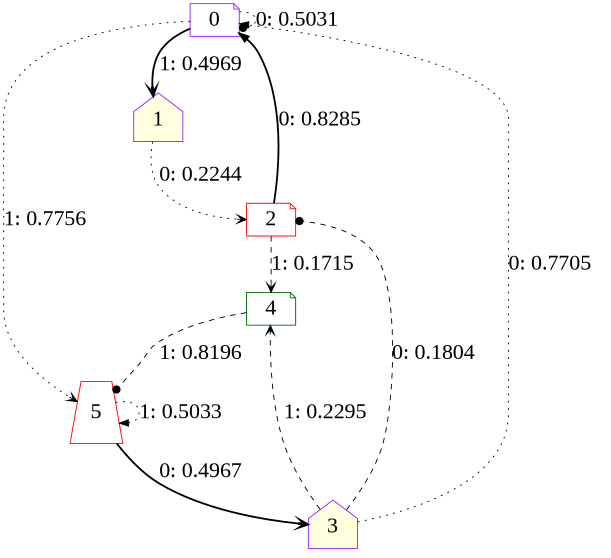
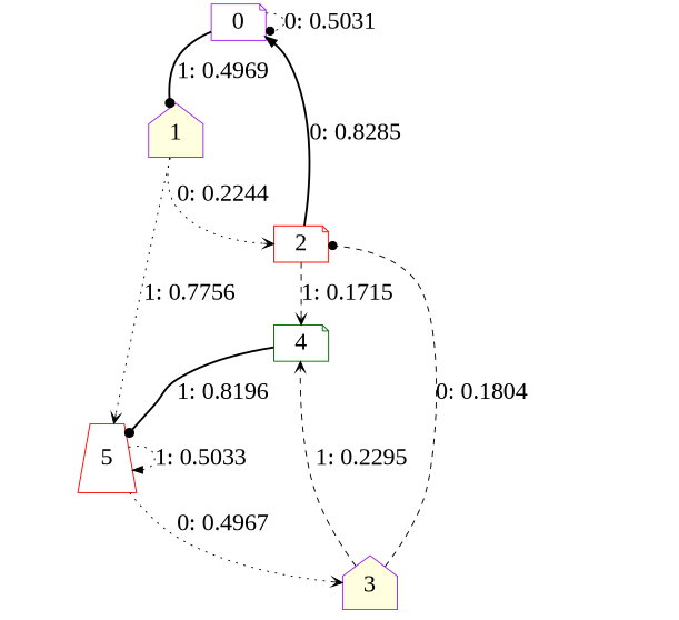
  digraph {
    fontname="Liberation Serif"
    node [color=purple fillcolor=white fontname="Liberation Serif" fontsize=24 shape=note style=filled]
    edge [arrowhead=vee fontname="Liberation Serif" fontsize=24 style=dotted]
    0
    1 [fillcolor=lightyellow shape=house]
    2 [color=red]
    5 [color=red shape=trapezium]
    4 [color=darkgreen]
    3 [fillcolor=lightyellow shape=house]
    0 -> 0 [arrowhead=dot label="0: 0.5031   "]
-   0 -> 1 [label="1: 0.4969   " style=bold]
+   0 -> 1 [arrowhead=dot label="1: 0.4969   " style=bold]
    1 -> 2 [label="0: 0.2244   "]
-   0 -> 5 [label="1: 0.7756   "]
+   1 -> 5 [label="1: 0.7756   "]
    2 -> 0 [arrowhead=normal label="0: 0.8285   " style=bold]
    2 -> 4 [label="1: 0.1715   " style=dashed]
    5 -> 5 [arrowhead=normal label="1: 0.5033   "]
-   5 -> 3 [label="0: 0.4967   " style=bold]
-   4 -> 5 [arrowhead=dot label="1: 0.8196   " style=dashed]
-   3 -> 0 [arrowhead=normal label="0: 0.7705   "]
+   5 -> 3 [label="0: 0.4967   "]
+   4 -> 5 [arrowhead=dot label="1: 0.8196   " style=bold]
    3 -> 2 [arrowhead=dot label="0: 0.1804   " style=dashed]
    3 -> 4 [label="1: 0.2295   " style=dashed]
  }
